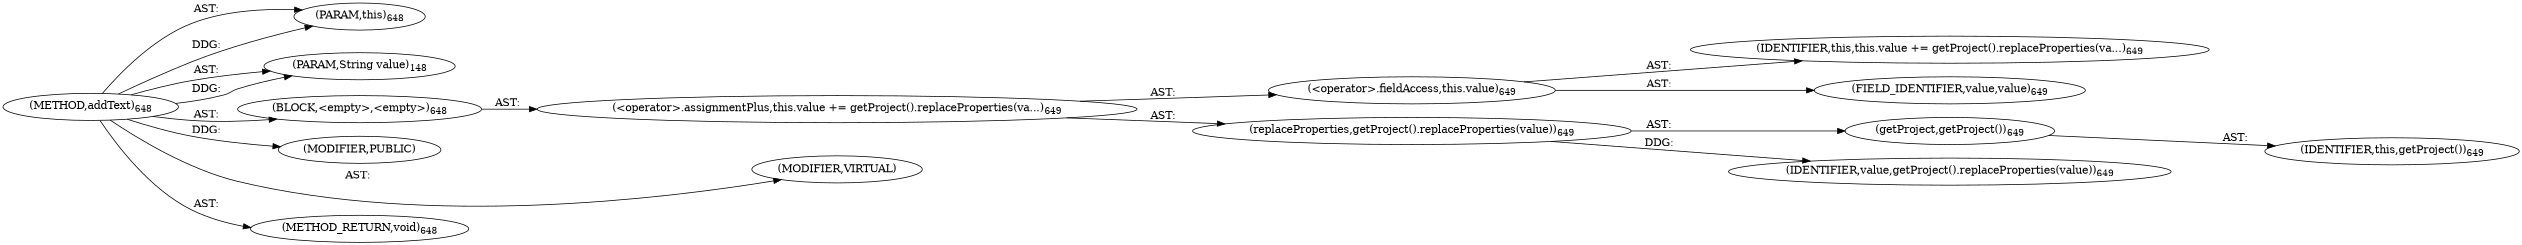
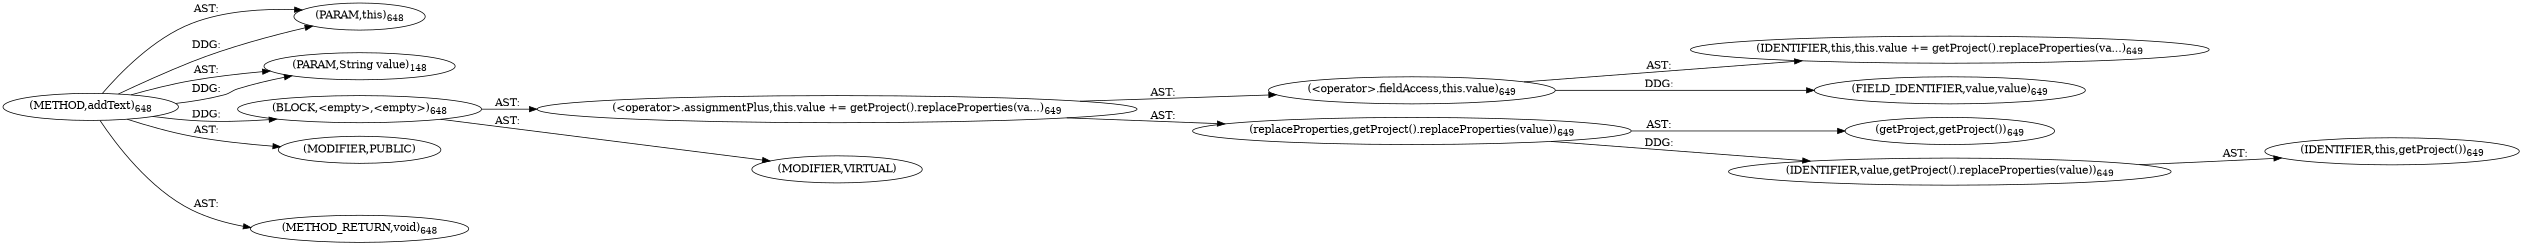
  digraph {
    rankdir=LR
    n1 [label=<(METHOD,addText)<SUB>648</SUB>>]
    n2 [label=<(PARAM,this)<SUB>648</SUB>>]
    n3 [label=<(PARAM,String value)<SUB>148</SUB>>]
    n4 [label=<(BLOCK,&lt;empty&gt;,&lt;empty&gt;)<SUB>648</SUB>>]
    n5 [label=<(MODIFIER,PUBLIC)>]
    n6 [label=<(MODIFIER,VIRTUAL)>]
    n7 [label=<(METHOD_RETURN,void)<SUB>648</SUB>>]
    n8 [label=<(&lt;operator&gt;.assignmentPlus,this.value += getProject().replaceProperties(va...)<SUB>649</SUB>>]
    n9 [label=<(&lt;operator&gt;.fieldAccess,this.value)<SUB>649</SUB>>]
    n10 [label=<(replaceProperties,getProject().replaceProperties(value))<SUB>649</SUB>>]
    n11 [label=<(IDENTIFIER,this,this.value += getProject().replaceProperties(va...)<SUB>649</SUB>>]
    n12 [label=<(FIELD_IDENTIFIER,value,value)<SUB>649</SUB>>]
    n13 [label=<(getProject,getProject())<SUB>649</SUB>>]
    n14 [label=<(IDENTIFIER,value,getProject().replaceProperties(value))<SUB>649</SUB>>]
    n15 [label=<(IDENTIFIER,this,getProject())<SUB>649</SUB>>]
    n1 -> n2 [label="AST: "]
    n1 -> n2 [label="DDG: "]
    n1 -> n3 [label="AST: "]
    n1 -> n3 [label="DDG: "]
-   n1 -> n4 [label="AST: "]
-   n1 -> n5 [label="DDG: "]
-   n1 -> n6 [label="AST: "]
+   n1 -> n4 [label="DDG: "]
+   n1 -> n5 [label="AST: "]
+   n4 -> n6 [label="AST: "]
    n1 -> n7 [label="AST: "]
    n4 -> n8 [label="AST: "]
    n8 -> n9 [label="AST: "]
    n8 -> n10 [label="AST: "]
    n9 -> n11 [label="AST: "]
-   n9 -> n12 [label="AST: "]
+   n9 -> n12 [label="DDG: "]
    n10 -> n13 [label="AST: "]
    n10 -> n14 [label="DDG: "]
-   n13 -> n15 [label="AST: "]
+   n14 -> n15 [label="AST: "]
  }
